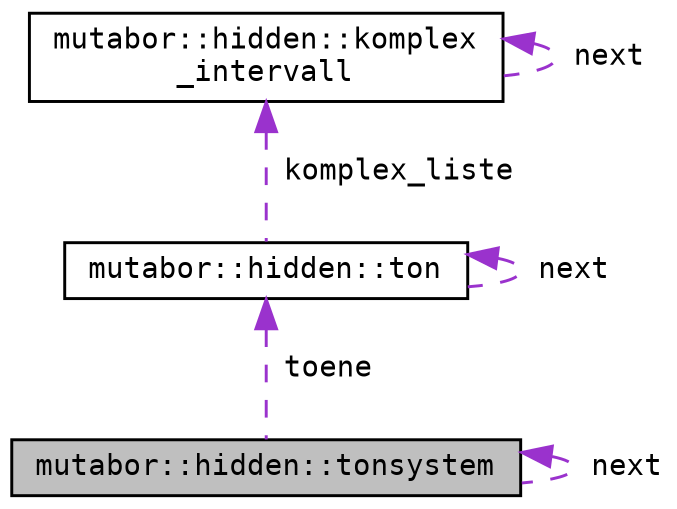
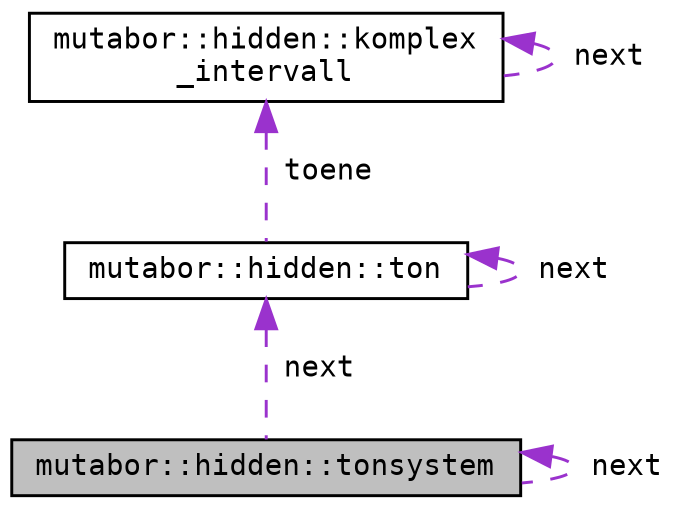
  digraph {
    fontname="DejaVu Sans Mono"
    node [color=black fillcolor=white fontname="DejaVu Sans Mono" fontsize=10 shape=record style=filled]
    edge [color=darkorchid3 dir=back fontname="DejaVu Sans Mono" fontsize=10 labelfontname=Sans labelfontsize=10 style=dashed]
    n1 [fillcolor=grey75 fontcolor=black height=0.2 label="mutabor::hidden::tonsystem" width=0.4]
    n2 [height=0.2 label="mutabor::hidden::komplex\l_intervall" width=0.4]
    n3 [height=0.2 label="mutabor::hidden::ton" width=0.4]
    n1 -> n1 [label=" next"]
    n2 -> n2 [label=" next"]
-   n2 -> n3 [label=" komplex_liste"]
-   n3 -> n1 [label=" toene"]
+   n2 -> n3 [label=" toene"]
+   n3 -> n1 [label=" next"]
    n3 -> n3 [label=" next"]
  }
